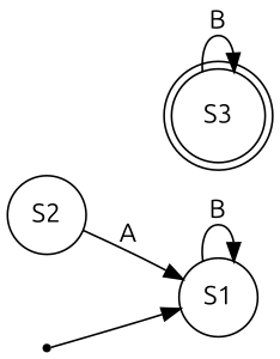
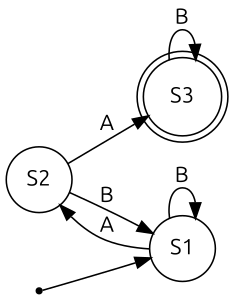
  digraph {
    fontname=Ubuntu
    rankdir=LR
    node [fontname=Ubuntu shape=circle]
    edge [fontname=Ubuntu]
    S3 [shape=doublecircle]
    S1
    S2
    S0 [shape=point]
    S3 -> S3 [label=B]
    S1 -> S1 [label=B]
-   S2 -> S1 [label=A]
+   S1 -> S2 [label=A]
+   S2 -> S3 [label=A]
+   S2 -> S1 [label=B]
    S0 -> S1
  }
